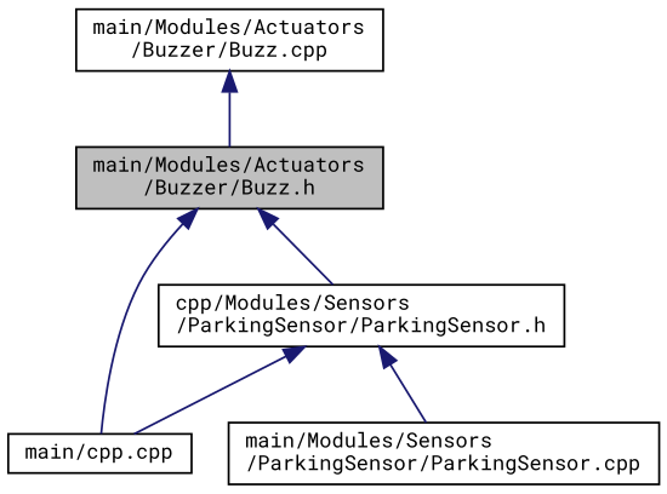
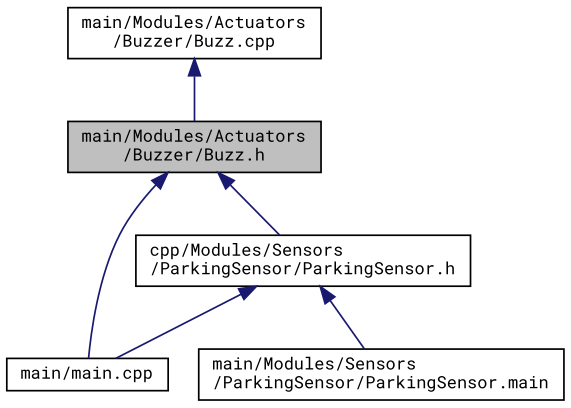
  digraph {
    fontname="Roboto Mono"
    node [color=black fillcolor=white fontname="Roboto Mono" fontsize=10 shape=record style=filled]
    edge [color=midnightblue dir=back fontname="Roboto Mono" fontsize=10 labelfontname=Helvetica labelfontsize=10 style=solid]
    n1 [fillcolor=grey75 fontcolor=black height=0.2 label="main/Modules/Actuators\l/Buzzer/Buzz.h" width=0.4]
    n2 [height=0.2 label="cpp/Modules/Sensors\l/ParkingSensor/ParkingSensor.h" width=0.4]
-   n3 [height=0.2 label="main/cpp.cpp" width=0.4]
+   n3 [height=0.2 label="main/main.cpp" width=0.4]
    n4 [height=0.2 label="main/Modules/Actuators\l/Buzzer/Buzz.cpp" width=0.4]
-   n5 [height=0.2 label="main/Modules/Sensors\l/ParkingSensor/ParkingSensor.cpp" width=0.4]
+   n5 [height=0.2 label="main/Modules/Sensors\l/ParkingSensor/ParkingSensor.main" width=0.4]
    n1 -> n2
    n1 -> n3
    n2 -> n3
    n2 -> n5
    n4 -> n1
  }
